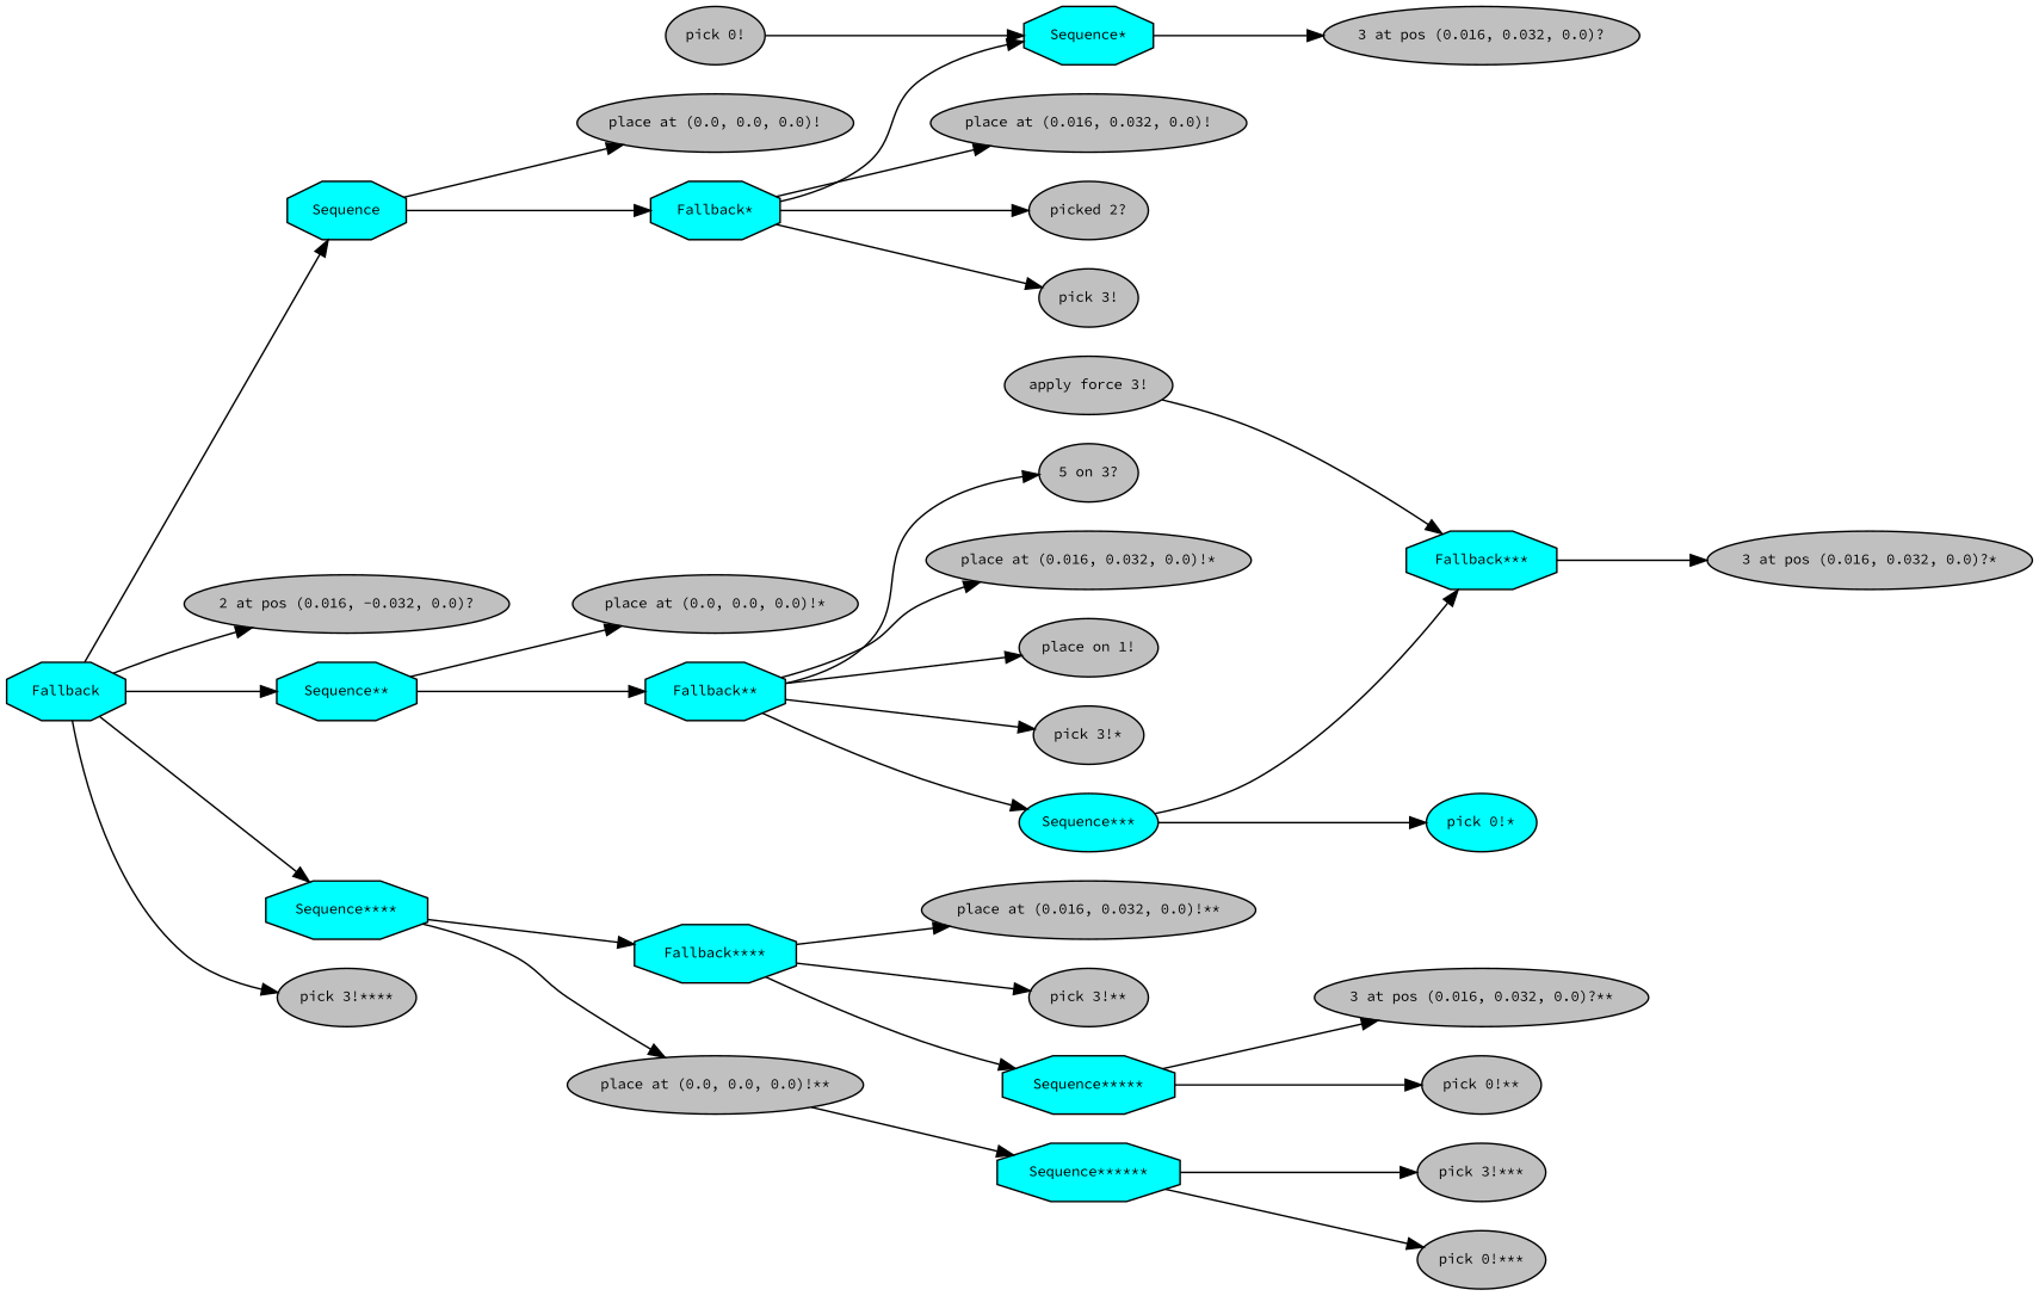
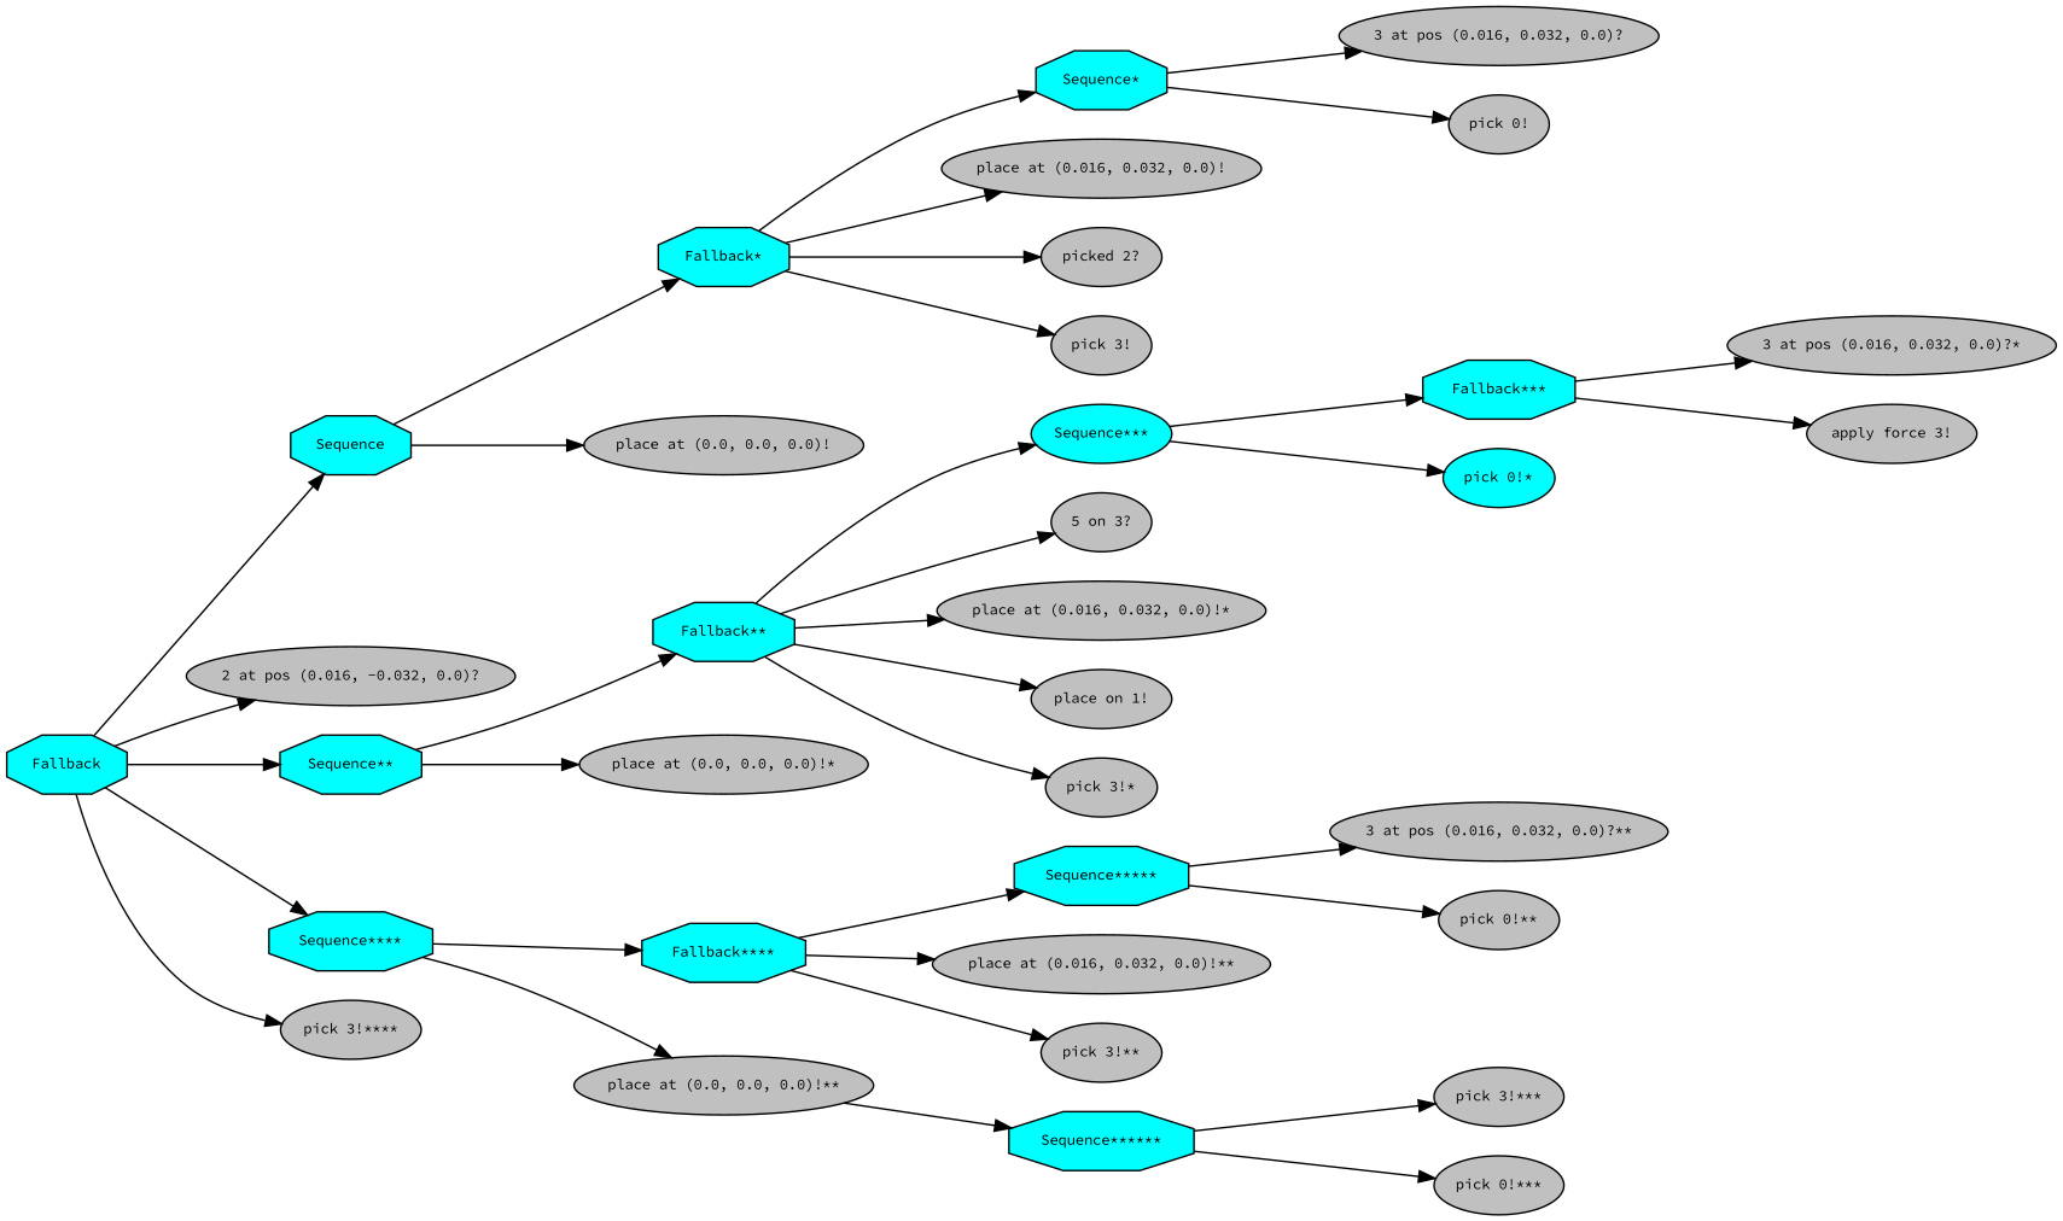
  digraph {
    fontname="Source Code Pro"
    ordering=out
    rankdir=LR
    node [fillcolor=gray fontcolor=black fontname="Source Code Pro" fontsize=9 shape=ellipse style=filled]
    edge [fontname="Source Code Pro"]
    n1 [fillcolor=cyan label=Fallback shape=octagon]
    n2 [fillcolor=cyan label=Sequence shape=octagon]
    n3 [label="2 at pos (0.016, -0.032, 0.0)?"]
    n4 [fillcolor=cyan label="Sequence**" shape=octagon]
    n5 [fillcolor=cyan label="Sequence****" shape=octagon]
    n6 [label="pick 3!****"]
    n7 [fillcolor=cyan label="Fallback*" shape=octagon]
    n8 [label="place at (0.0, 0.0, 0.0)!"]
    n9 [fillcolor=cyan label="Fallback**" shape=octagon]
    n10 [label="place at (0.0, 0.0, 0.0)!*"]
    n11 [fillcolor=cyan label="Fallback****" shape=octagon]
    n12 [label="place at (0.0, 0.0, 0.0)!**"]
    n13 [fillcolor=cyan label="Sequence*" shape=octagon]
    n14 [label="place at (0.016, 0.032, 0.0)!"]
    n15 [label="picked 2?"]
    n16 [label="pick 3!"]
    n17 [label="3 at pos (0.016, 0.032, 0.0)?"]
    n18 [label="pick 0!"]
    n19 [fillcolor=cyan label="Sequence***"]
    n20 [label="5 on 3?"]
    n21 [label="place at (0.016, 0.032, 0.0)!*"]
    n22 [label="place on 1!"]
    n23 [label="pick 3!*"]
    n24 [fillcolor=cyan label="Fallback***" shape=octagon]
    n25 [fillcolor=cyan label="pick 0!*"]
    n26 [label="3 at pos (0.016, 0.032, 0.0)?*"]
    n27 [label="apply force 3!"]
    n28 [fillcolor=cyan label="Sequence*****" shape=octagon]
    n29 [label="place at (0.016, 0.032, 0.0)!**"]
    n30 [label="pick 3!**"]
    n31 [fillcolor=cyan label="Sequence******" shape=octagon]
    n32 [label="3 at pos (0.016, 0.032, 0.0)?**"]
    n33 [label="pick 0!**"]
    n34 [label="pick 3!***"]
    n35 [label="pick 0!***"]
    n1 -> n2
    n1 -> n3
    n1 -> n4
    n1 -> n5
    n1 -> n6
    n2 -> n7
    n2 -> n8
    n4 -> n9
    n4 -> n10
    n5 -> n11
    n5 -> n12
    n7 -> n13
    n7 -> n14
    n7 -> n15
    n7 -> n16
    n9 -> n19
    n9 -> n20
    n9 -> n21
    n9 -> n22
    n9 -> n23
    n11 -> n28
    n11 -> n29
    n11 -> n30
    n12 -> n31
    n13 -> n17
-   n18 -> n13
+   n13 -> n18
    n19 -> n24
    n19 -> n25
    n24 -> n26
-   n27 -> n24
+   n24 -> n27
    n28 -> n32
    n28 -> n33
    n31 -> n34
    n31 -> n35
  }
